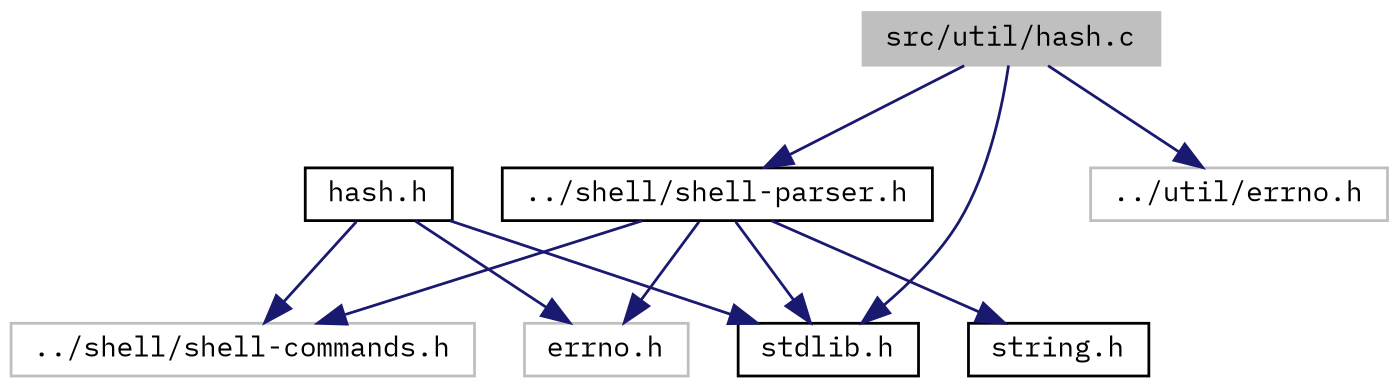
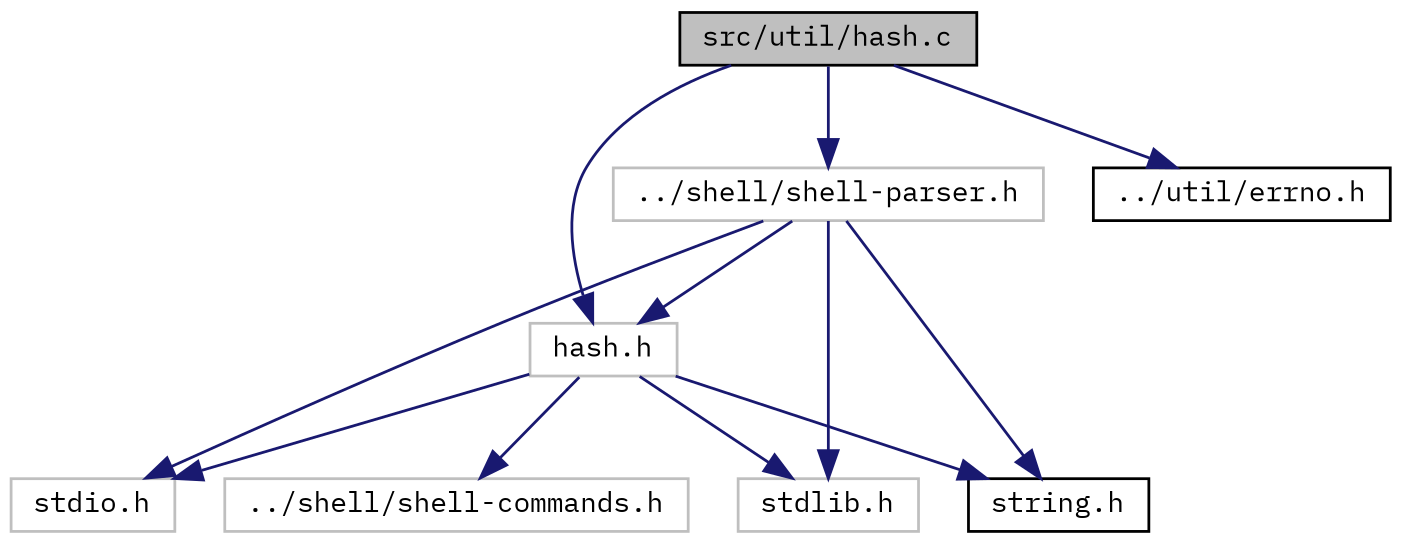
  digraph {
    fontname="IBM Plex Mono"
    node [color=black fillcolor=white fontname="IBM Plex Mono" fontsize=10 shape=record style=filled]
    edge [color=midnightblue fontname="IBM Plex Mono" fontsize=10 labelfontname=Helvetica labelfontsize=10 style=solid]
-   n1 [color=grey75 fillcolor=grey75 fontcolor=black height=0.2 label="src/util/hash.c" width=0.4]
-   n2 [height=0.2 label="hash.h" width=0.4]
-   n3 [height=0.2 label="../shell/shell-parser.h" width=0.4]
-   n4 [color=grey75 height=0.2 label="../util/errno.h" width=0.4]
-   n5 [color=grey75 height=0.2 label="errno.h" width=0.4]
-   n6 [height=0.2 label="stdlib.h" width=0.4]
+   n1 [fillcolor=grey75 fontcolor=black height=0.2 label="src/util/hash.c" width=0.4]
+   n2 [color=grey75 height=0.2 label="hash.h" width=0.4]
+   n3 [color=grey75 height=0.2 label="../shell/shell-parser.h" width=0.4]
+   n4 [height=0.2 label="../util/errno.h" width=0.4]
+   n5 [color=grey75 height=0.2 label="stdio.h" width=0.4]
+   n6 [color=grey75 height=0.2 label="stdlib.h" width=0.4]
    n7 [height=0.2 label="string.h" width=0.4]
    n8 [color=grey75 height=0.2 label="../shell/shell-commands.h" width=0.4]
-   n1 -> n6
+   n1 -> n2
    n1 -> n3
    n1 -> n4
    n2 -> n5
    n2 -> n6
+   n2 -> n7
    n2 -> n8
-   n3 -> n8
+   n3 -> n2
    n3 -> n5
    n3 -> n6
    n3 -> n7
  }
